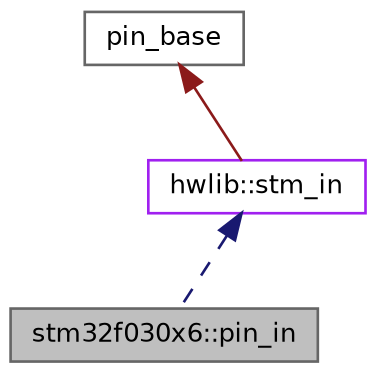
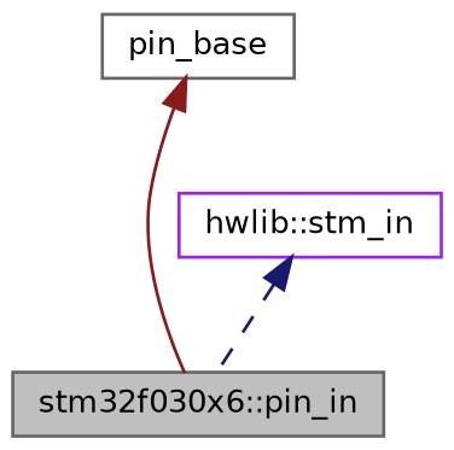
  digraph {
    node [color=gray40 fillcolor=white fontname=Helvetica fontsize=10 shape=record style=filled]
    edge [dir=back fontname=Helvetica fontsize=10 labelfontname=Helvetica labelfontsize=10]
    n1 [fillcolor=grey75 fontcolor=black height=0.2 label="stm32f030x6::pin_in" width=0.4]
    n2 [color=purple height=0.2 label="hwlib::stm_in" width=0.4]
    n3 [height=0.2 label=pin_base width=0.4]
    n2 -> n1 [color=midnightblue style=dashed]
-   n3 -> n2 [color=firebrick4 style=solid]
+   n3 -> n1 [color=firebrick4 style=solid]
  }
